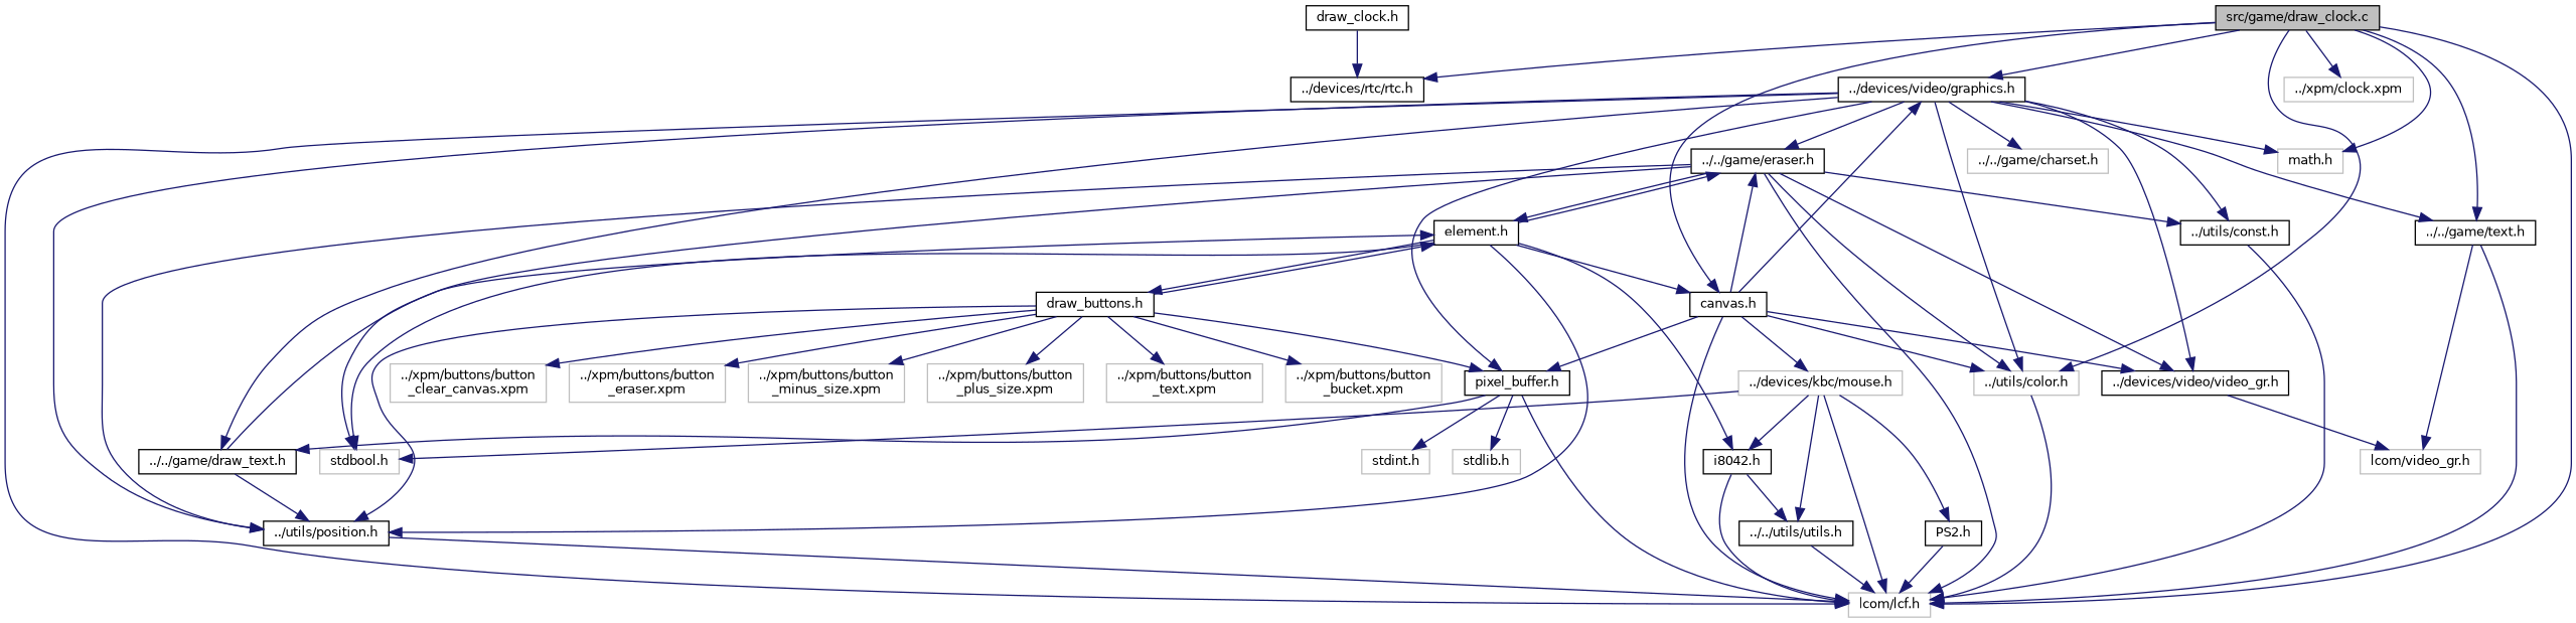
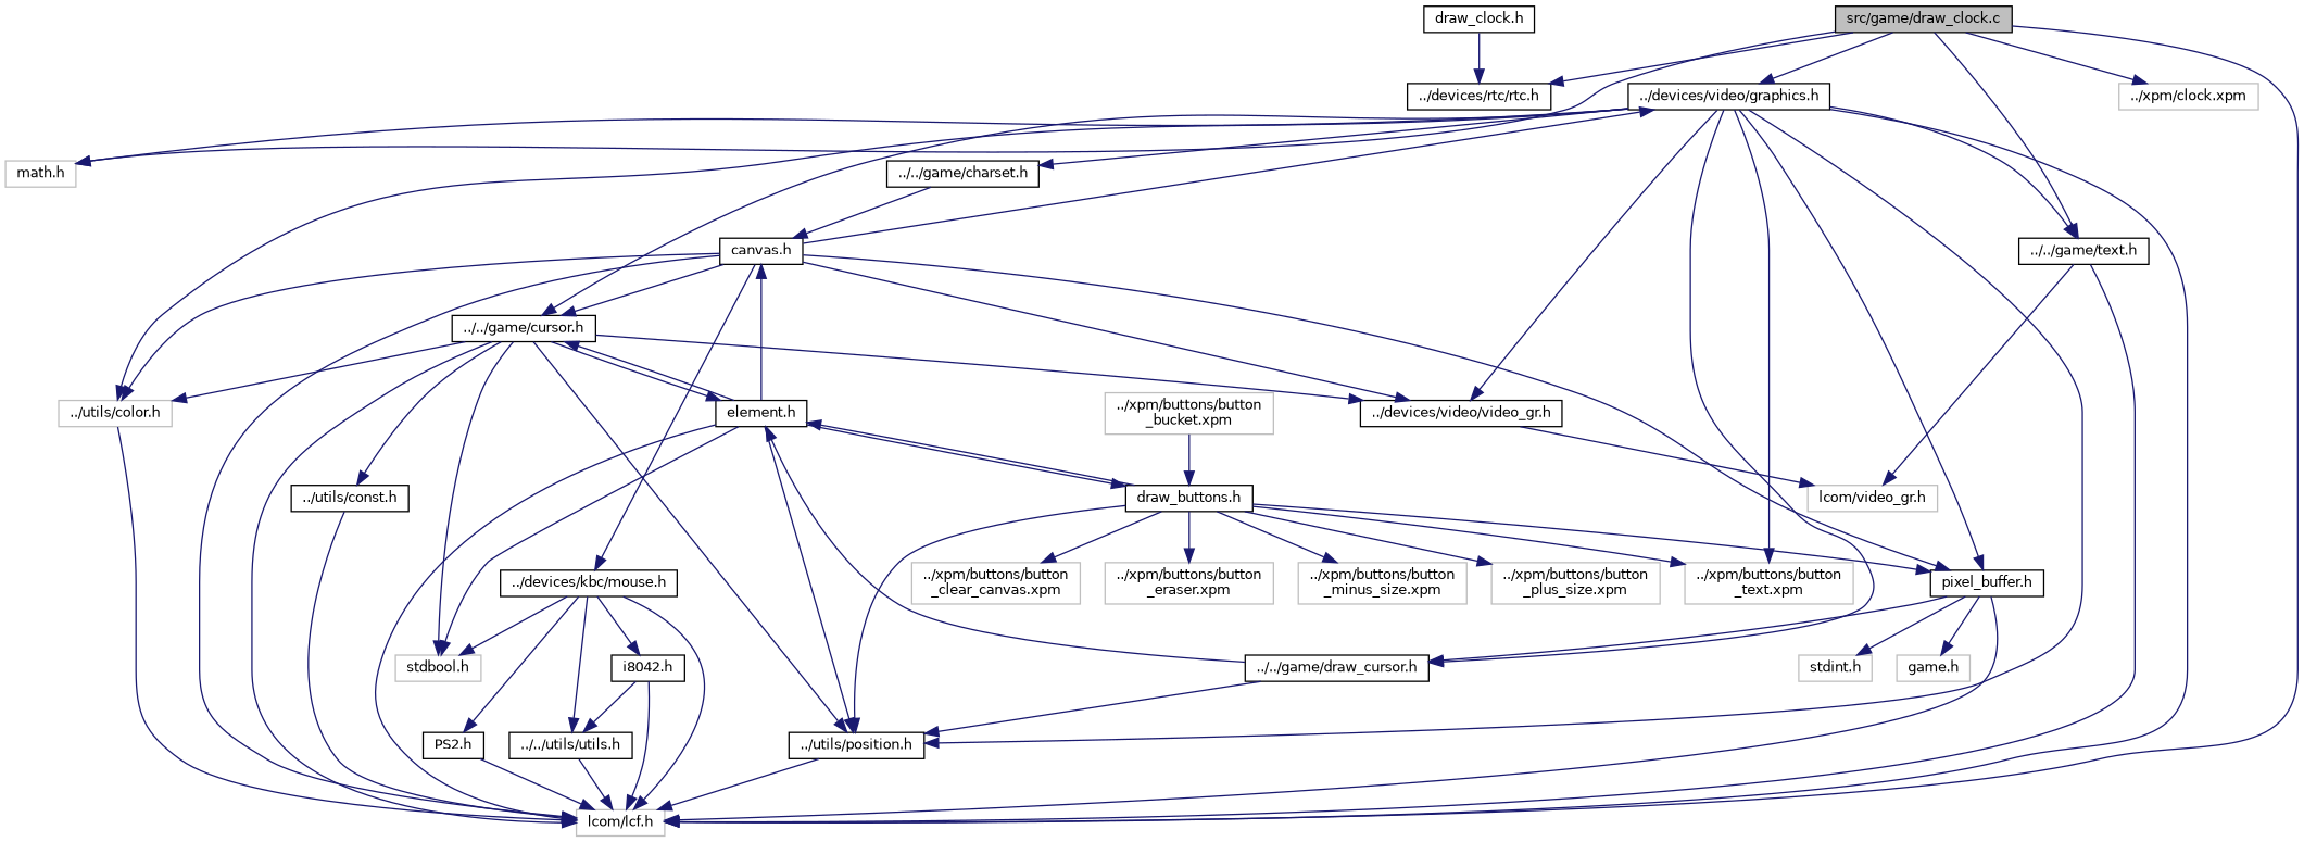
  digraph {
    node [color=black fillcolor=white fontname=Helvetica fontsize=10 shape=record style=filled]
    edge [color=midnightblue fontname=Helvetica fontsize=10 labelfontname=Helvetica labelfontsize=10 style=solid]
    n1 [fillcolor=grey75 fontcolor=black height=0.2 label="src/game/draw_clock.c" width=0.4]
    n2 [color=grey75 height=0.2 label="lcom/lcf.h" width=0.4]
    n3 [color=grey75 height=0.2 label="math.h" width=0.4]
    n4 [height=0.2 label="../devices/rtc/rtc.h" width=0.4]
    n5 [height=0.2 label="../devices/video/graphics.h" width=0.4]
    n6 [color=grey75 height=0.2 label="../utils/color.h" width=0.4]
    n7 [height=0.2 label="canvas.h" width=0.4]
    n8 [height=0.2 label="../../game/text.h" width=0.4]
    n9 [color=grey75 height=0.2 label="../xpm/clock.xpm" width=0.4]
-   n10 [color=grey75 height=0.2 label="../../game/charset.h" width=0.4]
-   n11 [height=0.2 label="../../game/eraser.h" width=0.4]
+   n10 [height=0.2 label="../../game/charset.h" width=0.4]
+   n11 [height=0.2 label="../../game/cursor.h" width=0.4]
    n12 [height=0.2 label="../devices/video/video_gr.h" width=0.4]
    n13 [height=0.2 label="../utils/const.h" width=0.4]
    n14 [height=0.2 label="../utils/position.h" width=0.4]
    n15 [height=0.2 label="pixel_buffer.h" width=0.4]
-   n16 [height=0.2 label="../../game/draw_text.h" width=0.4]
-   n17 [color=grey75 height=0.2 label="../devices/kbc/mouse.h" width=0.4]
+   n16 [height=0.2 label="../../game/draw_cursor.h" width=0.4]
+   n17 [height=0.2 label="../devices/kbc/mouse.h" width=0.4]
    n18 [color=grey75 height=0.2 label="lcom/video_gr.h" width=0.4]
    n19 [height=0.2 label="draw_clock.h" width=0.4]
    n20 [color=grey75 height=0.2 label="stdbool.h" width=0.4]
    n21 [height=0.2 label="element.h" width=0.4]
    n22 [color=grey75 height=0.2 label="stdint.h" width=0.4]
-   n23 [color=grey75 height=0.2 label="stdlib.h" width=0.4]
+   n23 [color=grey75 height=0.2 label="game.h" width=0.4]
    n24 [height=0.2 label="draw_buttons.h" width=0.4]
    n25 [color=grey75 height=0.2 label="../xpm/buttons/button\l_bucket.xpm" width=0.4]
    n26 [color=grey75 height=0.2 label="../xpm/buttons/button\l_clear_canvas.xpm" width=0.4]
    n27 [color=grey75 height=0.2 label="../xpm/buttons/button\l_eraser.xpm" width=0.4]
    n28 [color=grey75 height=0.2 label="../xpm/buttons/button\l_minus_size.xpm" width=0.4]
    n29 [color=grey75 height=0.2 label="../xpm/buttons/button\l_plus_size.xpm" width=0.4]
    n30 [color=grey75 height=0.2 label="../xpm/buttons/button\l_text.xpm" width=0.4]
    n31 [height=0.2 label="../../utils/utils.h" width=0.4]
    n32 [height=0.2 label="PS2.h" width=0.4]
    n33 [height=0.2 label="i8042.h" width=0.4]
    n1 -> n2
    n1 -> n3
    n1 -> n4
    n1 -> n5
-   n1 -> n6
-   n1 -> n7
+   n10 -> n7
    n1 -> n8
    n1 -> n9
    n5 -> n2
    n5 -> n3
    n5 -> n6
    n5 -> n8
    n5 -> n10
    n5 -> n11
    n5 -> n12
-   n5 -> n13
+   n5 -> n30
    n5 -> n14
    n5 -> n15
    n5 -> n16
    n6 -> n2
    n7 -> n2
    n7 -> n5
    n7 -> n6
    n7 -> n11
    n7 -> n12
    n7 -> n15
    n7 -> n17
    n8 -> n2
    n8 -> n18
    n11 -> n2
    n11 -> n6
    n11 -> n12
    n11 -> n13
    n11 -> n14
    n11 -> n20
    n11 -> n21
    n12 -> n18
    n13 -> n2
    n14 -> n2
    n15 -> n2
    n15 -> n16
    n15 -> n22
    n15 -> n23
    n16 -> n14
    n16 -> n21
    n17 -> n2
    n17 -> n20
    n17 -> n31
    n17 -> n32
    n17 -> n33
    n19 -> n4
-   n21 -> n33
+   n21 -> n2
    n21 -> n7
    n21 -> n11
    n21 -> n14
    n21 -> n20
    n21 -> n24
    n24 -> n14
    n24 -> n15
    n24 -> n21
-   n24 -> n25
+   n25 -> n24
    n24 -> n26
    n24 -> n27
    n24 -> n28
    n24 -> n29
    n24 -> n30
    n31 -> n2
    n32 -> n2
    n33 -> n2
    n33 -> n31
  }
